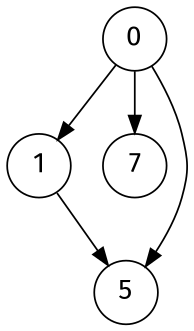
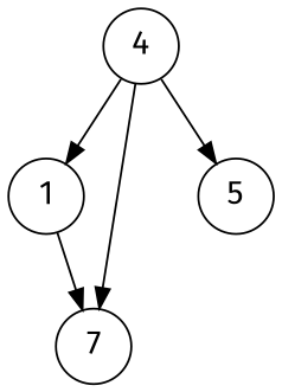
  digraph {
    fontname="Fira Sans"
    node [fontname="Fira Sans" fontsize=16 shape=circle]
    edge [fontname="Fira Sans"]
-   0
+   0 [label=4]
    1
    n3 [label=7]
    5
    0 -> 1
    0 -> n3
    0 -> 5
-   1 -> 5
+   1 -> n3
  }
